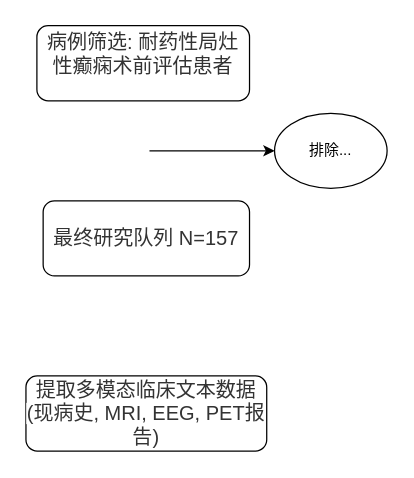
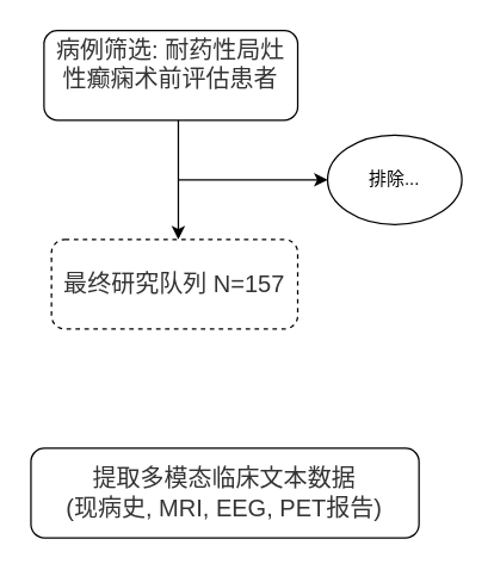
  <mxCell id="0" />
  <mxCell id="1" parent="0" />
+ <mxCell id="2" value="" style="edgeStyle=orthogonalEdgeStyle;rounded=0;orthogonalLoop=1;jettySize=auto;html=1;" edge="1" parent="1" source="3" target="4"><mxGeometry relative="1" as="geometry"><Array as="points"><mxPoint x="119" y="100" /><mxPoint x="119" y="100" /></Array></mxGeometry></mxCell>
  <mxCell id="3" value="&#10;&lt;span style=&quot;color: rgb(51, 51, 51); font-family: &amp;quot;trebuchet ms&amp;quot;, verdana, arial, sans-serif; font-size: 16px; font-style: normal; font-variant-ligatures: normal; font-variant-caps: normal; font-weight: 400; letter-spacing: normal; orphans: 2; text-align: center; text-indent: 0px; text-transform: none; widows: 2; word-spacing: 0px; -webkit-text-stroke-width: 0px; white-space: break-spaces; background-color: rgb(255, 255, 255); text-decoration-thickness: initial; text-decoration-style: initial; text-decoration-color: initial; display: inline !important; float: none;&quot;&gt;病例筛选: 耐药性局灶性癫痫术前评估患者&lt;/span&gt;&#10;&#10;" style="rounded=1;whiteSpace=wrap;html=1;" vertex="1" parent="1"><mxGeometry x="29" y="20" width="170" height="60" as="geometry" /></mxCell>
- <mxCell id="4" value="&lt;span style=&quot;color: rgb(51, 51, 51); font-family: &amp;quot;trebuchet ms&amp;quot;, verdana, arial, sans-serif; font-size: 16px; text-wrap-mode: nowrap; background-color: rgb(255, 255, 255);&quot;&gt;最终研究队列 N=157&lt;/span&gt;" style="whiteSpace=wrap;html=1;rounded=1;" vertex="1" parent="1"><mxGeometry x="34" y="160" width="165" height="60" as="geometry" /></mxCell>
+ <mxCell id="4" value="&lt;span style=&quot;color: rgb(51, 51, 51); font-family: &amp;quot;trebuchet ms&amp;quot;, verdana, arial, sans-serif; font-size: 16px; text-wrap-mode: nowrap; background-color: rgb(255, 255, 255);&quot;&gt;最终研究队列 N=157&lt;/span&gt;" style="whiteSpace=wrap;html=1;rounded=1;dashed=1;" vertex="1" parent="1"><mxGeometry x="34" y="160" width="165" height="60" as="geometry" /></mxCell>
  <mxCell id="5" value="" style="endArrow=classic;html=1;rounded=0;" edge="1" parent="1"><mxGeometry width="50" height="50" relative="1" as="geometry"><mxPoint x="119" y="120" as="sourcePoint" /><mxPoint x="219" y="120" as="targetPoint" /></mxGeometry></mxCell>
  <mxCell id="6" value="排除..." style="ellipse;whiteSpace=wrap;html=1;" vertex="1" parent="1"><mxGeometry x="219" y="90" width="90" height="60" as="geometry" /></mxCell>
- <mxCell id="7" value="&lt;span style=&quot;color: rgb(51, 51, 51); font-family: &amp;quot;trebuchet ms&amp;quot;, verdana, arial, sans-serif; font-size: 16px; white-space-collapse: break-spaces; background-color: rgb(255, 255, 255);&quot;&gt;提取多模态临床文本数据&lt;/span&gt;&lt;br style=&quot;box-sizing: border-box; color: rgb(51, 51, 51); font-family: &amp;quot;trebuchet ms&amp;quot;, verdana, arial, sans-serif; font-size: 16px; white-space-collapse: break-spaces; background-color: rgb(255, 255, 255);&quot;&gt;&lt;span style=&quot;color: rgb(51, 51, 51); font-family: &amp;quot;trebuchet ms&amp;quot;, verdana, arial, sans-serif; font-size: 16px; white-space-collapse: break-spaces; background-color: rgb(255, 255, 255);&quot;&gt;(现病史, MRI, EEG, PET报告)&lt;/span&gt;" style="whiteSpace=wrap;html=1;rounded=1;" vertex="1" parent="1"><mxGeometry x="20.25" y="300" width="192.5" height="60" as="geometry" /></mxCell>
+ <mxCell id="7" value="&lt;span style=&quot;color: rgb(51, 51, 51); font-family: &amp;quot;trebuchet ms&amp;quot;, verdana, arial, sans-serif; font-size: 16px; white-space-collapse: break-spaces; background-color: rgb(255, 255, 255);&quot;&gt;提取多模态临床文本数据&lt;/span&gt;&lt;br style=&quot;box-sizing: border-box; color: rgb(51, 51, 51); font-family: &amp;quot;trebuchet ms&amp;quot;, verdana, arial, sans-serif; font-size: 16px; white-space-collapse: break-spaces; background-color: rgb(255, 255, 255);&quot;&gt;&lt;span style=&quot;color: rgb(51, 51, 51); font-family: &amp;quot;trebuchet ms&amp;quot;, verdana, arial, sans-serif; font-size: 16px; white-space-collapse: break-spaces; background-color: rgb(255, 255, 255);&quot;&gt;(现病史, MRI, EEG, PET报告)&lt;/span&gt;" style="whiteSpace=wrap;html=1;rounded=1;" vertex="1" parent="1"><mxGeometry x="20.25" y="300" width="260" height="60" as="geometry" /></mxCell>
